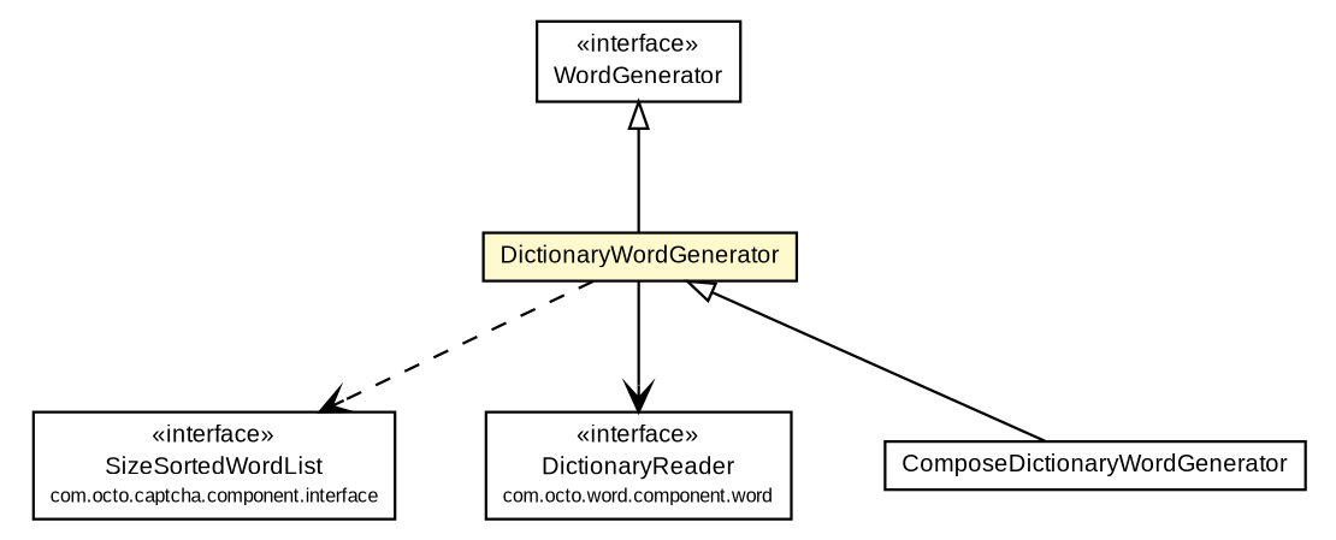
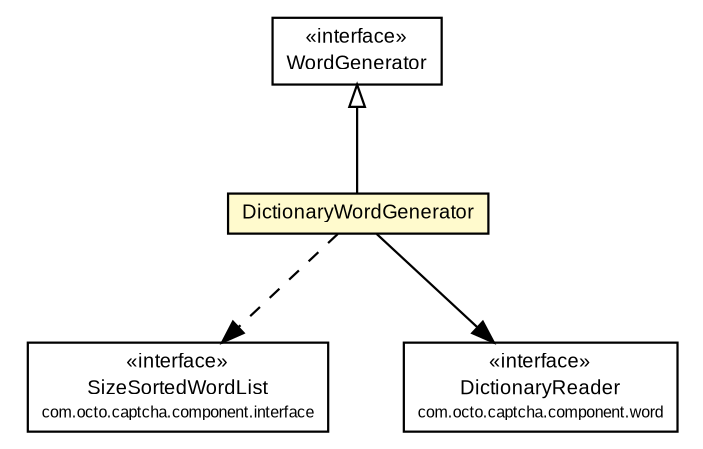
  digraph {
    node [fontcolor=black fontname=arial fontsize=9.0 shape=plaintext]
    edge [fontname=arial fontsize=10 headport=p labelfontname=arial labelfontsize=10 tailport=p]
    n1 [label=<<table border="0" cellborder="1" cellspacing="0" cellpadding="2" port="p" href="../SizeSortedWordList.html"> 		<tr><td><table border="0" cellspacing="0" cellpadding="1"> 			<tr><td> &laquo;interface&raquo; </td></tr> 			<tr><td> SizeSortedWordList </td></tr> 			<tr><td><font point-size="7.0"> com.octo.captcha.component.interface </font></td></tr> 		</table></td></tr> 		</table>>]
-   n2 [label=<<table border="0" cellborder="1" cellspacing="0" cellpadding="2" port="p" href="../DictionaryReader.html"> 		<tr><td><table border="0" cellspacing="0" cellpadding="1"> 			<tr><td> &laquo;interface&raquo; </td></tr> 			<tr><td> DictionaryReader </td></tr> 			<tr><td><font point-size="7.0"> com.octo.word.component.word </font></td></tr> 		</table></td></tr> 		</table>>]
+   n2 [label=<<table border="0" cellborder="1" cellspacing="0" cellpadding="2" port="p" href="../DictionaryReader.html"> 		<tr><td><table border="0" cellspacing="0" cellpadding="1"> 			<tr><td> &laquo;interface&raquo; </td></tr> 			<tr><td> DictionaryReader </td></tr> 			<tr><td><font point-size="7.0"> com.octo.captcha.component.word </font></td></tr> 		</table></td></tr> 		</table>>]
    n3 [label=<<table border="0" cellborder="1" cellspacing="0" cellpadding="2" port="p" href="./WordGenerator.html"> 		<tr><td><table border="0" cellspacing="0" cellpadding="1"> 			<tr><td> &laquo;interface&raquo; </td></tr> 			<tr><td> WordGenerator </td></tr> 		</table></td></tr> 		</table>>]
    n4 [label=<<table border="0" cellborder="1" cellspacing="0" cellpadding="2" port="p" bgcolor="lemonChiffon" href="./DictionaryWordGenerator.html"> 		<tr><td><table border="0" cellspacing="0" cellpadding="1"> 			<tr><td> DictionaryWordGenerator </td></tr> 		</table></td></tr> 		</table>>]
-   n5 [label=<<table border="0" cellborder="1" cellspacing="0" cellpadding="2" port="p" href="./ComposeDictionaryWordGenerator.html"> 		<tr><td><table border="0" cellspacing="0" cellpadding="1"> 			<tr><td> ComposeDictionaryWordGenerator </td></tr> 		</table></td></tr> 		</table>>]
    n3 -> n4 [arrowtail=empty dir=back style=solid]
-   n4 -> n1 [arrowhead=open color=black fontcolor=black fontsize=10.0 style=dashed]
-   n4 -> n2 [arrowhead=open color=black fontcolor=black fontsize=10.0]
-   n4 -> n5 [arrowtail=empty dir=back]
+   n4 -> n1 [arrowhead=normal color=black fontcolor=black fontsize=10.0 style=dashed]
+   n4 -> n2 [arrowhead=normal color=black fontcolor=black fontsize=10.0]
  }
